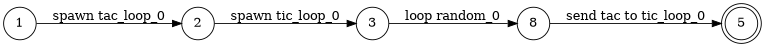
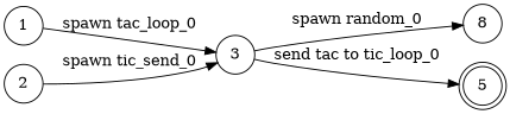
  digraph {
    rankdir=LR
    node [shape=circle]
    n1 [label=1]
    n2 [label=2]
    n3 [label=8]
    n4 [label=5 shape=doublecircle]
    n5 [label=3]
-   n1 -> n2 [label="spawn tac_loop_0"]
-   n2 -> n5 [label="spawn tic_loop_0"]
-   n3 -> n4 [label="send tac to tic_loop_0"]
-   n5 -> n3 [label="loop random_0"]
+   n1 -> n5 [label="spawn tac_loop_0"]
+   n2 -> n5 [label="spawn tic_send_0"]
+   n5 -> n4 [label="send tac to tic_loop_0"]
+   n5 -> n3 [label="spawn random_0"]
  }
